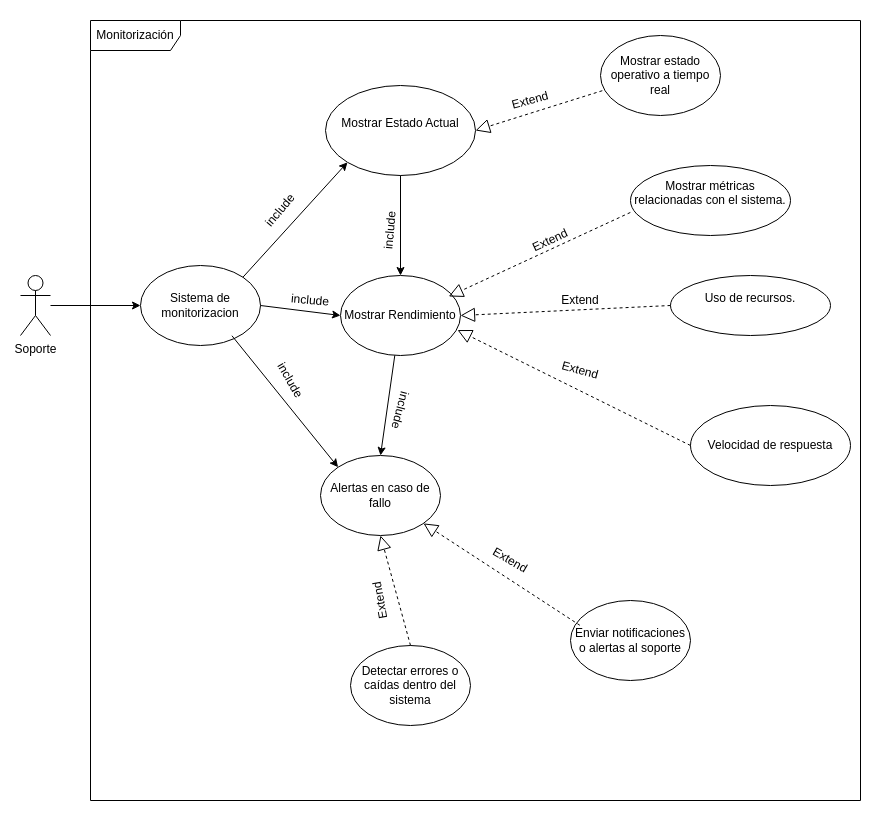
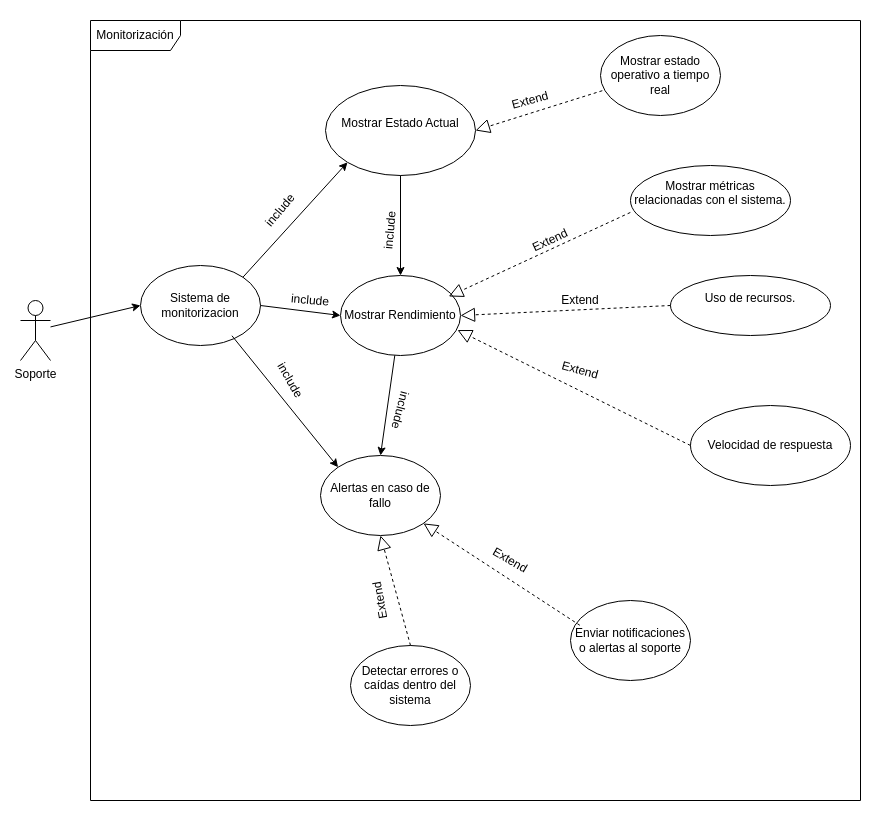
  <mxCell id="0" />
  <mxCell id="1" parent="0" />
- <mxCell id="2" value="&lt;div&gt;Soporte&lt;/div&gt;" style="shape=umlActor;verticalLabelPosition=bottom;verticalAlign=top;html=1;outlineConnect=0;" vertex="1" parent="1"><mxGeometry x="20" y="275" width="30" height="60" as="geometry" /></mxCell>
+ <mxCell id="2" value="&lt;div&gt;Soporte&lt;/div&gt;" style="shape=umlActor;verticalLabelPosition=bottom;verticalAlign=top;html=1;outlineConnect=0;" vertex="1" parent="1"><mxGeometry x="20" y="300" width="30" height="60" as="geometry" /></mxCell>
  <mxCell id="3" value="" style="endArrow=classic;html=1;rounded=0;entryX=0;entryY=0.5;entryDx=0;entryDy=0;" edge="1" parent="1" source="2"><mxGeometry width="50" height="50" relative="1" as="geometry"><mxPoint x="210" y="365" as="sourcePoint" /><mxPoint x="140" y="305" as="targetPoint" /></mxGeometry></mxCell>
  <mxCell id="4" value="Sistema de monitorizacion" style="ellipse;whiteSpace=wrap;html=1;" vertex="1" parent="1"><mxGeometry x="140" y="265" width="120" height="80" as="geometry" /></mxCell>
  <mxCell id="5" value="Mostrar Estado Actual&lt;div&gt;&lt;br&gt;&lt;/div&gt;" style="ellipse;whiteSpace=wrap;html=1;" vertex="1" parent="1"><mxGeometry x="325" y="85" width="150" height="90" as="geometry" /></mxCell>
  <mxCell id="6" value="Mostrar Rendimiento" style="ellipse;whiteSpace=wrap;html=1;" vertex="1" parent="1"><mxGeometry x="340" y="275" width="120" height="80" as="geometry" /></mxCell>
  <mxCell id="7" value="&lt;span style=&quot;text-align: left;&quot;&gt;Mostrar estado operativo a tiempo real&lt;/span&gt;" style="ellipse;whiteSpace=wrap;html=1;" vertex="1" parent="1"><mxGeometry x="600" y="35" width="120" height="80" as="geometry" /></mxCell>
  <mxCell id="8" value="&lt;span style=&quot;text-align: left;&quot;&gt;Mostrar métricas relacionadas con el sistema.&lt;/span&gt;&lt;div style=&quot;text-align: left;&quot;&gt;&lt;br&gt;&lt;/div&gt;" style="ellipse;whiteSpace=wrap;html=1;" vertex="1" parent="1"><mxGeometry x="630" y="165" width="160" height="70" as="geometry" /></mxCell>
  <mxCell id="9" value="&lt;div style=&quot;text-align: left;&quot;&gt;Uso de recursos.&lt;/div&gt;&lt;div style=&quot;text-align: left;&quot;&gt;&lt;br&gt;&lt;/div&gt;" style="ellipse;whiteSpace=wrap;html=1;" vertex="1" parent="1"><mxGeometry x="670" y="275" width="160" height="60" as="geometry" /></mxCell>
  <mxCell id="10" value="&lt;div&gt;&lt;span style=&quot;text-align: left; background-color: transparent; color: light-dark(rgb(0, 0, 0), rgb(255, 255, 255));&quot;&gt;Velocidad de respuesta&lt;/span&gt;&lt;/div&gt;" style="ellipse;whiteSpace=wrap;html=1;" vertex="1" parent="1"><mxGeometry x="690" y="405" width="160" height="80" as="geometry" /></mxCell>
  <mxCell id="11" value="Extend" style="text;html=1;align=center;verticalAlign=middle;whiteSpace=wrap;rounded=0;rotation=-15;" vertex="1" parent="1"><mxGeometry x="500" y="85" width="60" height="30" as="geometry" /></mxCell>
  <mxCell id="12" value="Extend" style="text;html=1;align=center;verticalAlign=middle;whiteSpace=wrap;rounded=0;rotation=-25;" vertex="1" parent="1"><mxGeometry x="520" y="225" width="60" height="30" as="geometry" /></mxCell>
  <mxCell id="13" value="Extend" style="text;html=1;align=center;verticalAlign=middle;whiteSpace=wrap;rounded=0;rotation=0;" vertex="1" parent="1"><mxGeometry x="550" y="285" width="60" height="30" as="geometry" /></mxCell>
  <mxCell id="14" value="Extend" style="text;html=1;align=center;verticalAlign=middle;whiteSpace=wrap;rounded=0;rotation=15;" vertex="1" parent="1"><mxGeometry x="550" y="355" width="60" height="30" as="geometry" /></mxCell>
  <mxCell id="15" value="Extend" style="text;html=1;align=center;verticalAlign=middle;whiteSpace=wrap;rounded=0;rotation=30;" vertex="1" parent="1"><mxGeometry x="480" y="545" width="60" height="30" as="geometry" /></mxCell>
  <mxCell id="16" value="Extend" style="text;html=1;align=center;verticalAlign=middle;whiteSpace=wrap;rounded=0;rotation=-100;" vertex="1" parent="1"><mxGeometry x="350" y="585" width="60" height="30" as="geometry" /></mxCell>
  <mxCell id="17" value="include" style="text;html=1;align=center;verticalAlign=middle;whiteSpace=wrap;rounded=0;rotation=-85;" vertex="1" parent="1"><mxGeometry x="360" y="215" width="60" height="30" as="geometry" /></mxCell>
  <mxCell id="18" value="include" style="text;html=1;align=center;verticalAlign=middle;whiteSpace=wrap;rounded=0;rotation=60;" vertex="1" parent="1"><mxGeometry x="260" y="365" width="60" height="30" as="geometry" /></mxCell>
  <mxCell id="19" value="include" style="text;html=1;align=center;verticalAlign=middle;whiteSpace=wrap;rounded=0;rotation=5;" vertex="1" parent="1"><mxGeometry x="280" y="285" width="60" height="30" as="geometry" /></mxCell>
  <mxCell id="20" value="include" style="text;html=1;align=center;verticalAlign=middle;whiteSpace=wrap;rounded=0;rotation=-50;" vertex="1" parent="1"><mxGeometry x="250" y="195" width="60" height="30" as="geometry" /></mxCell>
  <mxCell id="21" value="include" style="text;html=1;align=center;verticalAlign=middle;whiteSpace=wrap;rounded=0;rotation=105;" vertex="1" parent="1"><mxGeometry x="370" y="395" width="60" height="30" as="geometry" /></mxCell>
  <mxCell id="22" value="&lt;span style=&quot;text-align: left;&quot;&gt;Enviar notificaciones o alertas al soporte&lt;/span&gt;" style="ellipse;whiteSpace=wrap;html=1;" vertex="1" parent="1"><mxGeometry x="570" y="600" width="120" height="80" as="geometry" /></mxCell>
  <mxCell id="23" value="&lt;span style=&quot;text-align: left;&quot;&gt;Detectar errores o caídas dentro del sistema&lt;/span&gt;" style="ellipse;whiteSpace=wrap;html=1;" vertex="1" parent="1"><mxGeometry x="350" y="645" width="120" height="80" as="geometry" /></mxCell>
  <mxCell id="24" value="Alertas en caso de fallo" style="ellipse;whiteSpace=wrap;html=1;" vertex="1" parent="1"><mxGeometry x="320" y="455" width="120" height="80" as="geometry" /></mxCell>
  <mxCell id="25" value="Monitorización" style="shape=umlFrame;whiteSpace=wrap;html=1;pointerEvents=0;width=90;height=30;" vertex="1" parent="1"><mxGeometry x="90" y="20" width="770" height="780" as="geometry" /></mxCell>
  <mxCell id="26" value="" style="endArrow=classic;html=1;rounded=0;exitX=1;exitY=0;exitDx=0;exitDy=0;entryX=0;entryY=1;entryDx=0;entryDy=0;" edge="1" parent="1" source="4" target="5"><mxGeometry width="50" height="50" relative="1" as="geometry"><mxPoint x="600" y="335" as="sourcePoint" /><mxPoint x="650" y="285" as="targetPoint" /></mxGeometry></mxCell>
  <mxCell id="27" value="" style="endArrow=classic;html=1;rounded=0;exitX=1;exitY=0.5;exitDx=0;exitDy=0;entryX=0;entryY=0.5;entryDx=0;entryDy=0;" edge="1" parent="1" source="4" target="6"><mxGeometry width="50" height="50" relative="1" as="geometry"><mxPoint x="252" y="287" as="sourcePoint" /><mxPoint x="357" y="172" as="targetPoint" /></mxGeometry></mxCell>
  <mxCell id="28" value="" style="endArrow=classic;html=1;rounded=0;exitX=0.762;exitY=0.878;exitDx=0;exitDy=0;entryX=0;entryY=0;entryDx=0;entryDy=0;exitPerimeter=0;" edge="1" parent="1" source="4" target="24"><mxGeometry width="50" height="50" relative="1" as="geometry"><mxPoint x="262" y="297" as="sourcePoint" /><mxPoint x="367" y="182" as="targetPoint" /></mxGeometry></mxCell>
  <mxCell id="29" value="" style="endArrow=block;dashed=1;endFill=0;endSize=12;html=1;rounded=0;entryX=1;entryY=0.5;entryDx=0;entryDy=0;exitX=0.015;exitY=0.69;exitDx=0;exitDy=0;exitPerimeter=0;" edge="1" parent="1" source="7" target="5"><mxGeometry width="160" relative="1" as="geometry"><mxPoint x="540" y="285" as="sourcePoint" /><mxPoint x="700" y="285" as="targetPoint" /></mxGeometry></mxCell>
  <mxCell id="30" value="" style="endArrow=block;dashed=1;endFill=0;endSize=12;html=1;rounded=0;entryX=0.902;entryY=0.262;entryDx=0;entryDy=0;exitX=-0.001;exitY=0.671;exitDx=0;exitDy=0;exitPerimeter=0;entryPerimeter=0;" edge="1" parent="1" source="8" target="6"><mxGeometry width="160" relative="1" as="geometry"><mxPoint x="612" y="100" as="sourcePoint" /><mxPoint x="485" y="140" as="targetPoint" /></mxGeometry></mxCell>
  <mxCell id="31" value="" style="endArrow=block;dashed=1;endFill=0;endSize=12;html=1;rounded=0;entryX=1;entryY=0.5;entryDx=0;entryDy=0;exitX=0;exitY=0.5;exitDx=0;exitDy=0;" edge="1" parent="1" source="9" target="6"><mxGeometry width="160" relative="1" as="geometry"><mxPoint x="622" y="110" as="sourcePoint" /><mxPoint x="495" y="150" as="targetPoint" /></mxGeometry></mxCell>
  <mxCell id="32" value="" style="endArrow=block;dashed=1;endFill=0;endSize=12;html=1;rounded=0;entryX=0.975;entryY=0.682;entryDx=0;entryDy=0;exitX=0;exitY=0.5;exitDx=0;exitDy=0;entryPerimeter=0;" edge="1" parent="1" source="10" target="6"><mxGeometry width="160" relative="1" as="geometry"><mxPoint x="632" y="120" as="sourcePoint" /><mxPoint x="505" y="160" as="targetPoint" /></mxGeometry></mxCell>
  <mxCell id="33" value="" style="endArrow=block;dashed=1;endFill=0;endSize=12;html=1;rounded=0;entryX=0.5;entryY=1;entryDx=0;entryDy=0;exitX=0.5;exitY=0;exitDx=0;exitDy=0;" edge="1" parent="1" source="23" target="24"><mxGeometry width="160" relative="1" as="geometry"><mxPoint x="500" y="595" as="sourcePoint" /><mxPoint x="373" y="635" as="targetPoint" /></mxGeometry></mxCell>
  <mxCell id="34" value="" style="endArrow=block;dashed=1;endFill=0;endSize=12;html=1;rounded=0;exitX=0.078;exitY=0.31;exitDx=0;exitDy=0;exitPerimeter=0;" edge="1" parent="1" source="22" target="24"><mxGeometry width="160" relative="1" as="geometry"><mxPoint x="587" y="595" as="sourcePoint" /><mxPoint x="460" y="635" as="targetPoint" /></mxGeometry></mxCell>
  <mxCell id="35" value="" style="endArrow=classic;html=1;rounded=0;entryX=0.5;entryY=0;entryDx=0;entryDy=0;" edge="1" parent="1" source="6" target="24"><mxGeometry width="50" height="50" relative="1" as="geometry"><mxPoint x="252" y="287" as="sourcePoint" /><mxPoint x="357" y="172" as="targetPoint" /></mxGeometry></mxCell>
  <mxCell id="36" value="" style="endArrow=classic;html=1;rounded=0;exitX=0.5;exitY=1;exitDx=0;exitDy=0;entryX=0.5;entryY=0;entryDx=0;entryDy=0;" edge="1" parent="1" source="5" target="6"><mxGeometry width="50" height="50" relative="1" as="geometry"><mxPoint x="262" y="297" as="sourcePoint" /><mxPoint x="367" y="182" as="targetPoint" /></mxGeometry></mxCell>
